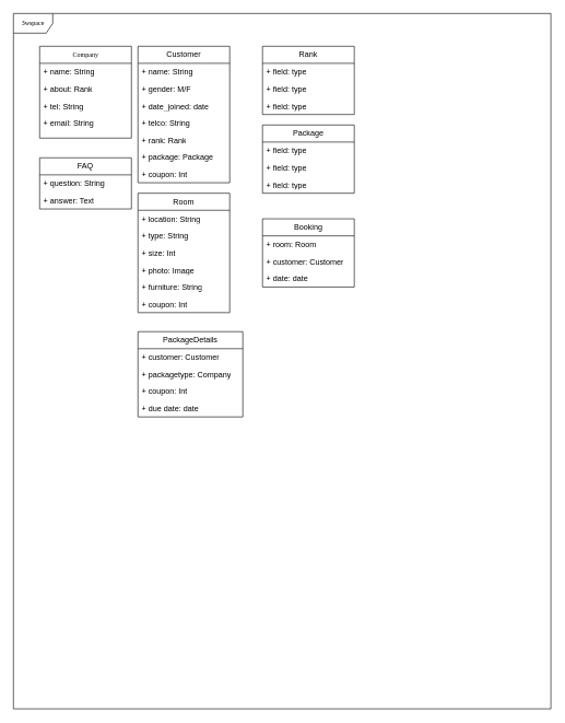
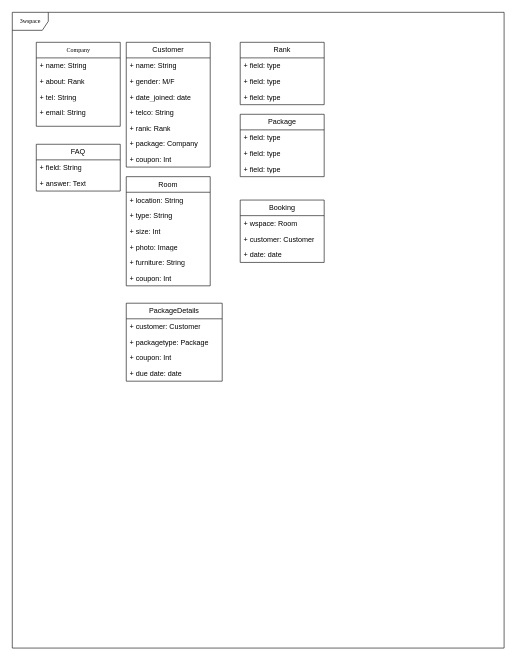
  <mxCell id="0" />
  <mxCell id="1" parent="0" />
  <mxCell id="2" value="3wspace" style="shape=umlFrame;whiteSpace=wrap;html=1;rounded=0;shadow=0;comic=0;labelBackgroundColor=none;strokeWidth=1;fontFamily=Verdana;fontSize=10;align=center;" parent="1" vertex="1"><mxGeometry width="820" height="1060" as="geometry" x="20" y="20" /></mxCell>
  <mxCell id="3" value="Company" style="swimlane;html=1;fontStyle=0;childLayout=stackLayout;horizontal=1;startSize=26;fillColor=none;horizontalStack=0;resizeParent=1;resizeLast=0;collapsible=1;marginBottom=0;swimlaneFillColor=#ffffff;rounded=0;shadow=0;comic=0;labelBackgroundColor=none;strokeWidth=1;fontFamily=Verdana;fontSize=10;align=center;" parent="1" vertex="1"><mxGeometry x="60" y="70" width="140" height="140" as="geometry"><mxRectangle x="590" y="60" width="90" height="30" as="alternateBounds" /></mxGeometry></mxCell>
  <mxCell id="4" value="+ name: String" style="text;html=1;strokeColor=none;fillColor=none;align=left;verticalAlign=top;spacingLeft=4;spacingRight=4;whiteSpace=wrap;overflow=hidden;rotatable=0;points=[[0,0.5],[1,0.5]];portConstraint=eastwest;" parent="3" vertex="1"><mxGeometry y="26" width="140" height="26" as="geometry" /></mxCell>
  <mxCell id="5" value="+ about: Rank" style="text;html=1;strokeColor=none;fillColor=none;align=left;verticalAlign=top;spacingLeft=4;spacingRight=4;whiteSpace=wrap;overflow=hidden;rotatable=0;points=[[0,0.5],[1,0.5]];portConstraint=eastwest;" parent="3" vertex="1"><mxGeometry y="52" width="140" height="26" as="geometry" /></mxCell>
  <mxCell id="6" value="+ tel: String" style="text;html=1;strokeColor=none;fillColor=none;align=left;verticalAlign=top;spacingLeft=4;spacingRight=4;whiteSpace=wrap;overflow=hidden;rotatable=0;points=[[0,0.5],[1,0.5]];portConstraint=eastwest;" parent="3" vertex="1"><mxGeometry y="78" width="140" height="26" as="geometry" /></mxCell>
  <mxCell id="7" value="+ email: String" style="text;html=1;strokeColor=none;fillColor=none;align=left;verticalAlign=top;spacingLeft=4;spacingRight=4;whiteSpace=wrap;overflow=hidden;rotatable=0;points=[[0,0.5],[1,0.5]];portConstraint=eastwest;" vertex="1" parent="3"><mxGeometry y="104" width="140" height="26" as="geometry" /></mxCell>
  <mxCell id="8" value="FAQ" style="swimlane;fontStyle=0;childLayout=stackLayout;horizontal=1;startSize=26;fillColor=none;horizontalStack=0;resizeParent=1;resizeParentMax=0;resizeLast=0;collapsible=1;marginBottom=0;whiteSpace=wrap;html=1;" vertex="1" parent="1"><mxGeometry x="60" y="240" width="140" height="78" as="geometry" /></mxCell>
- <mxCell id="9" value="+ question: String" style="text;strokeColor=none;fillColor=none;align=left;verticalAlign=top;spacingLeft=4;spacingRight=4;overflow=hidden;rotatable=0;points=[[0,0.5],[1,0.5]];portConstraint=eastwest;whiteSpace=wrap;html=1;" vertex="1" parent="8"><mxGeometry y="26" width="140" height="26" as="geometry" /></mxCell>
+ <mxCell id="9" value="+ field: String" style="text;strokeColor=none;fillColor=none;align=left;verticalAlign=top;spacingLeft=4;spacingRight=4;overflow=hidden;rotatable=0;points=[[0,0.5],[1,0.5]];portConstraint=eastwest;whiteSpace=wrap;html=1;" vertex="1" parent="8"><mxGeometry y="26" width="140" height="26" as="geometry" /></mxCell>
  <mxCell id="10" value="+ answer: Text" style="text;strokeColor=none;fillColor=none;align=left;verticalAlign=top;spacingLeft=4;spacingRight=4;overflow=hidden;rotatable=0;points=[[0,0.5],[1,0.5]];portConstraint=eastwest;whiteSpace=wrap;html=1;" vertex="1" parent="8"><mxGeometry y="52" width="140" height="26" as="geometry" /></mxCell>
  <mxCell id="11" value="Customer" style="swimlane;fontStyle=0;childLayout=stackLayout;horizontal=1;startSize=26;fillColor=none;horizontalStack=0;resizeParent=1;resizeParentMax=0;resizeLast=0;collapsible=1;marginBottom=0;whiteSpace=wrap;html=1;" vertex="1" parent="1"><mxGeometry x="210" y="70" width="140" height="208" as="geometry" /></mxCell>
  <mxCell id="12" value="+ name: String" style="text;strokeColor=none;fillColor=none;align=left;verticalAlign=top;spacingLeft=4;spacingRight=4;overflow=hidden;rotatable=0;points=[[0,0.5],[1,0.5]];portConstraint=eastwest;whiteSpace=wrap;html=1;" vertex="1" parent="11"><mxGeometry y="26" width="140" height="26" as="geometry" /></mxCell>
  <mxCell id="13" value="+ gender: M/F" style="text;strokeColor=none;fillColor=none;align=left;verticalAlign=top;spacingLeft=4;spacingRight=4;overflow=hidden;rotatable=0;points=[[0,0.5],[1,0.5]];portConstraint=eastwest;whiteSpace=wrap;html=1;" vertex="1" parent="11"><mxGeometry y="52" width="140" height="26" as="geometry" /></mxCell>
  <mxCell id="14" value="+ date_joined: date" style="text;strokeColor=none;fillColor=none;align=left;verticalAlign=top;spacingLeft=4;spacingRight=4;overflow=hidden;rotatable=0;points=[[0,0.5],[1,0.5]];portConstraint=eastwest;whiteSpace=wrap;html=1;" vertex="1" parent="11"><mxGeometry y="78" width="140" height="26" as="geometry" /></mxCell>
  <mxCell id="15" value="+ telco: String" style="text;strokeColor=none;fillColor=none;align=left;verticalAlign=top;spacingLeft=4;spacingRight=4;overflow=hidden;rotatable=0;points=[[0,0.5],[1,0.5]];portConstraint=eastwest;whiteSpace=wrap;html=1;" vertex="1" parent="11"><mxGeometry y="104" width="140" height="26" as="geometry" /></mxCell>
  <mxCell id="16" value="+ rank: Rank" style="text;strokeColor=none;fillColor=none;align=left;verticalAlign=top;spacingLeft=4;spacingRight=4;overflow=hidden;rotatable=0;points=[[0,0.5],[1,0.5]];portConstraint=eastwest;whiteSpace=wrap;html=1;" vertex="1" parent="11"><mxGeometry y="130" width="140" height="26" as="geometry" /></mxCell>
- <mxCell id="17" value="+ package: Package" style="text;strokeColor=none;fillColor=none;align=left;verticalAlign=top;spacingLeft=4;spacingRight=4;overflow=hidden;rotatable=0;points=[[0,0.5],[1,0.5]];portConstraint=eastwest;whiteSpace=wrap;html=1;" vertex="1" parent="11"><mxGeometry y="156" width="140" height="26" as="geometry" /></mxCell>
+ <mxCell id="17" value="+ package: Company" style="text;strokeColor=none;fillColor=none;align=left;verticalAlign=top;spacingLeft=4;spacingRight=4;overflow=hidden;rotatable=0;points=[[0,0.5],[1,0.5]];portConstraint=eastwest;whiteSpace=wrap;html=1;" vertex="1" parent="11"><mxGeometry y="156" width="140" height="26" as="geometry" /></mxCell>
  <mxCell id="18" value="+ coupon: Int" style="text;strokeColor=none;fillColor=none;align=left;verticalAlign=top;spacingLeft=4;spacingRight=4;overflow=hidden;rotatable=0;points=[[0,0.5],[1,0.5]];portConstraint=eastwest;whiteSpace=wrap;html=1;" vertex="1" parent="11"><mxGeometry y="182" width="140" height="26" as="geometry" /></mxCell>
  <mxCell id="19" value="Rank" style="swimlane;fontStyle=0;childLayout=stackLayout;horizontal=1;startSize=26;fillColor=none;horizontalStack=0;resizeParent=1;resizeParentMax=0;resizeLast=0;collapsible=1;marginBottom=0;whiteSpace=wrap;html=1;" vertex="1" parent="1"><mxGeometry x="400" y="70" width="140" height="104" as="geometry" /></mxCell>
  <mxCell id="20" value="+ field: type" style="text;strokeColor=none;fillColor=none;align=left;verticalAlign=top;spacingLeft=4;spacingRight=4;overflow=hidden;rotatable=0;points=[[0,0.5],[1,0.5]];portConstraint=eastwest;whiteSpace=wrap;html=1;" vertex="1" parent="19"><mxGeometry y="26" width="140" height="26" as="geometry" /></mxCell>
  <mxCell id="21" value="+ field: type" style="text;strokeColor=none;fillColor=none;align=left;verticalAlign=top;spacingLeft=4;spacingRight=4;overflow=hidden;rotatable=0;points=[[0,0.5],[1,0.5]];portConstraint=eastwest;whiteSpace=wrap;html=1;" vertex="1" parent="19"><mxGeometry y="52" width="140" height="26" as="geometry" /></mxCell>
  <mxCell id="22" value="+ field: type" style="text;strokeColor=none;fillColor=none;align=left;verticalAlign=top;spacingLeft=4;spacingRight=4;overflow=hidden;rotatable=0;points=[[0,0.5],[1,0.5]];portConstraint=eastwest;whiteSpace=wrap;html=1;" vertex="1" parent="19"><mxGeometry y="78" width="140" height="26" as="geometry" /></mxCell>
  <mxCell id="23" value="Package" style="swimlane;fontStyle=0;childLayout=stackLayout;horizontal=1;startSize=26;fillColor=none;horizontalStack=0;resizeParent=1;resizeParentMax=0;resizeLast=0;collapsible=1;marginBottom=0;whiteSpace=wrap;html=1;" vertex="1" parent="1"><mxGeometry x="400" y="190" width="140" height="104" as="geometry" /></mxCell>
  <mxCell id="24" value="+ field: type" style="text;strokeColor=none;fillColor=none;align=left;verticalAlign=top;spacingLeft=4;spacingRight=4;overflow=hidden;rotatable=0;points=[[0,0.5],[1,0.5]];portConstraint=eastwest;whiteSpace=wrap;html=1;" vertex="1" parent="23"><mxGeometry y="26" width="140" height="26" as="geometry" /></mxCell>
  <mxCell id="25" value="+ field: type" style="text;strokeColor=none;fillColor=none;align=left;verticalAlign=top;spacingLeft=4;spacingRight=4;overflow=hidden;rotatable=0;points=[[0,0.5],[1,0.5]];portConstraint=eastwest;whiteSpace=wrap;html=1;" vertex="1" parent="23"><mxGeometry y="52" width="140" height="26" as="geometry" /></mxCell>
  <mxCell id="26" value="+ field: type" style="text;strokeColor=none;fillColor=none;align=left;verticalAlign=top;spacingLeft=4;spacingRight=4;overflow=hidden;rotatable=0;points=[[0,0.5],[1,0.5]];portConstraint=eastwest;whiteSpace=wrap;html=1;" vertex="1" parent="23"><mxGeometry y="78" width="140" height="26" as="geometry" /></mxCell>
  <mxCell id="27" value="Booking" style="swimlane;fontStyle=0;childLayout=stackLayout;horizontal=1;startSize=26;fillColor=none;horizontalStack=0;resizeParent=1;resizeParentMax=0;resizeLast=0;collapsible=1;marginBottom=0;whiteSpace=wrap;html=1;fillOpacity=100;" vertex="1" parent="1"><mxGeometry x="400" y="333" width="140" height="104" as="geometry" /></mxCell>
- <mxCell id="28" value="+ room: Room" style="text;strokeColor=none;fillColor=none;align=left;verticalAlign=top;spacingLeft=4;spacingRight=4;overflow=hidden;rotatable=0;points=[[0,0.5],[1,0.5]];portConstraint=eastwest;whiteSpace=wrap;html=1;" vertex="1" parent="27"><mxGeometry y="26" width="140" height="26" as="geometry" /></mxCell>
+ <mxCell id="28" value="+ wspace: Room" style="text;strokeColor=none;fillColor=none;align=left;verticalAlign=top;spacingLeft=4;spacingRight=4;overflow=hidden;rotatable=0;points=[[0,0.5],[1,0.5]];portConstraint=eastwest;whiteSpace=wrap;html=1;" vertex="1" parent="27"><mxGeometry y="26" width="140" height="26" as="geometry" /></mxCell>
  <mxCell id="29" value="+ customer: Customer" style="text;strokeColor=none;fillColor=none;align=left;verticalAlign=top;spacingLeft=4;spacingRight=4;overflow=hidden;rotatable=0;points=[[0,0.5],[1,0.5]];portConstraint=eastwest;whiteSpace=wrap;html=1;" vertex="1" parent="27"><mxGeometry y="52" width="140" height="26" as="geometry" /></mxCell>
  <mxCell id="30" value="+ date: date" style="text;strokeColor=none;fillColor=none;align=left;verticalAlign=top;spacingLeft=4;spacingRight=4;overflow=hidden;rotatable=0;points=[[0,0.5],[1,0.5]];portConstraint=eastwest;whiteSpace=wrap;html=1;" vertex="1" parent="27"><mxGeometry y="78" width="140" height="26" as="geometry" /></mxCell>
  <mxCell id="31" value="Room" style="swimlane;fontStyle=0;childLayout=stackLayout;horizontal=1;startSize=26;fillColor=none;horizontalStack=0;resizeParent=1;resizeParentMax=0;resizeLast=0;collapsible=1;marginBottom=0;whiteSpace=wrap;html=1;" vertex="1" parent="1"><mxGeometry x="210" y="294" width="140" height="182" as="geometry" /></mxCell>
  <mxCell id="32" value="+ location: String" style="text;strokeColor=none;fillColor=none;align=left;verticalAlign=top;spacingLeft=4;spacingRight=4;overflow=hidden;rotatable=0;points=[[0,0.5],[1,0.5]];portConstraint=eastwest;whiteSpace=wrap;html=1;" vertex="1" parent="31"><mxGeometry y="26" width="140" height="26" as="geometry" /></mxCell>
  <mxCell id="33" value="+ type: String" style="text;strokeColor=none;fillColor=none;align=left;verticalAlign=top;spacingLeft=4;spacingRight=4;overflow=hidden;rotatable=0;points=[[0,0.5],[1,0.5]];portConstraint=eastwest;whiteSpace=wrap;html=1;" vertex="1" parent="31"><mxGeometry y="52" width="140" height="26" as="geometry" /></mxCell>
  <mxCell id="34" value="+ size: Int" style="text;strokeColor=none;fillColor=none;align=left;verticalAlign=top;spacingLeft=4;spacingRight=4;overflow=hidden;rotatable=0;points=[[0,0.5],[1,0.5]];portConstraint=eastwest;whiteSpace=wrap;html=1;" vertex="1" parent="31"><mxGeometry y="78" width="140" height="26" as="geometry" /></mxCell>
  <mxCell id="35" value="+ photo: Image" style="text;strokeColor=none;fillColor=none;align=left;verticalAlign=top;spacingLeft=4;spacingRight=4;overflow=hidden;rotatable=0;points=[[0,0.5],[1,0.5]];portConstraint=eastwest;whiteSpace=wrap;html=1;" vertex="1" parent="31"><mxGeometry y="104" width="140" height="26" as="geometry" /></mxCell>
  <mxCell id="36" value="+ furniture: String" style="text;strokeColor=none;fillColor=none;align=left;verticalAlign=top;spacingLeft=4;spacingRight=4;overflow=hidden;rotatable=0;points=[[0,0.5],[1,0.5]];portConstraint=eastwest;whiteSpace=wrap;html=1;" vertex="1" parent="31"><mxGeometry y="130" width="140" height="26" as="geometry" /></mxCell>
  <mxCell id="37" value="+ coupon: Int" style="text;strokeColor=none;fillColor=none;align=left;verticalAlign=top;spacingLeft=4;spacingRight=4;overflow=hidden;rotatable=0;points=[[0,0.5],[1,0.5]];portConstraint=eastwest;whiteSpace=wrap;html=1;" vertex="1" parent="31"><mxGeometry y="156" width="140" height="26" as="geometry" /></mxCell>
  <mxCell id="38" value="PackageDetails" style="swimlane;fontStyle=0;childLayout=stackLayout;horizontal=1;startSize=26;fillColor=none;horizontalStack=0;resizeParent=1;resizeParentMax=0;resizeLast=0;collapsible=1;marginBottom=0;whiteSpace=wrap;html=1;" vertex="1" parent="1"><mxGeometry x="210" y="505" width="160" height="130" as="geometry" /></mxCell>
  <mxCell id="39" value="+ customer: Customer" style="text;strokeColor=none;fillColor=none;align=left;verticalAlign=top;spacingLeft=4;spacingRight=4;overflow=hidden;rotatable=0;points=[[0,0.5],[1,0.5]];portConstraint=eastwest;whiteSpace=wrap;html=1;" vertex="1" parent="38"><mxGeometry y="26" width="160" height="26" as="geometry" /></mxCell>
- <mxCell id="40" value="+ packagetype: Company" style="text;strokeColor=none;fillColor=none;align=left;verticalAlign=top;spacingLeft=4;spacingRight=4;overflow=hidden;rotatable=0;points=[[0,0.5],[1,0.5]];portConstraint=eastwest;whiteSpace=wrap;html=1;" vertex="1" parent="38"><mxGeometry y="52" width="160" height="26" as="geometry" /></mxCell>
+ <mxCell id="40" value="+ packagetype: Package" style="text;strokeColor=none;fillColor=none;align=left;verticalAlign=top;spacingLeft=4;spacingRight=4;overflow=hidden;rotatable=0;points=[[0,0.5],[1,0.5]];portConstraint=eastwest;whiteSpace=wrap;html=1;" vertex="1" parent="38"><mxGeometry y="52" width="160" height="26" as="geometry" /></mxCell>
  <mxCell id="41" value="+ coupon: Int" style="text;strokeColor=none;fillColor=none;align=left;verticalAlign=top;spacingLeft=4;spacingRight=4;overflow=hidden;rotatable=0;points=[[0,0.5],[1,0.5]];portConstraint=eastwest;whiteSpace=wrap;html=1;" vertex="1" parent="38"><mxGeometry y="78" width="160" height="26" as="geometry" /></mxCell>
  <mxCell id="42" value="+ due date: date" style="text;strokeColor=none;fillColor=none;align=left;verticalAlign=top;spacingLeft=4;spacingRight=4;overflow=hidden;rotatable=0;points=[[0,0.5],[1,0.5]];portConstraint=eastwest;whiteSpace=wrap;html=1;" vertex="1" parent="38"><mxGeometry y="104" width="160" height="26" as="geometry" /></mxCell>
